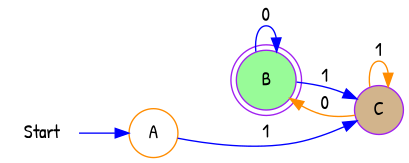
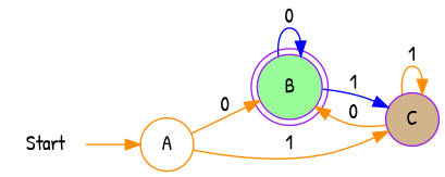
  digraph {
    fontname="Patrick Hand"
    rankdir=LR
    node [color=purple fillcolor=white fontname="Patrick Hand" shape=circle style=filled]
    edge [color=darkorange fontname="Patrick Hand"]
    B [fillcolor=palegreen shape=doublecircle]
    C [fillcolor=tan]
    Start [shape=none]
    A [color=darkorange]
    B -> B [color=blue label=0]
    B -> C [color=blue label=1]
    C -> B [label=0]
    C -> C [label=1]
-   Start -> A [color=blue]
-   A -> C [color=blue label=1]
+   Start -> A
+   A -> B [label=0]
+   A -> C [label=1]
  }
